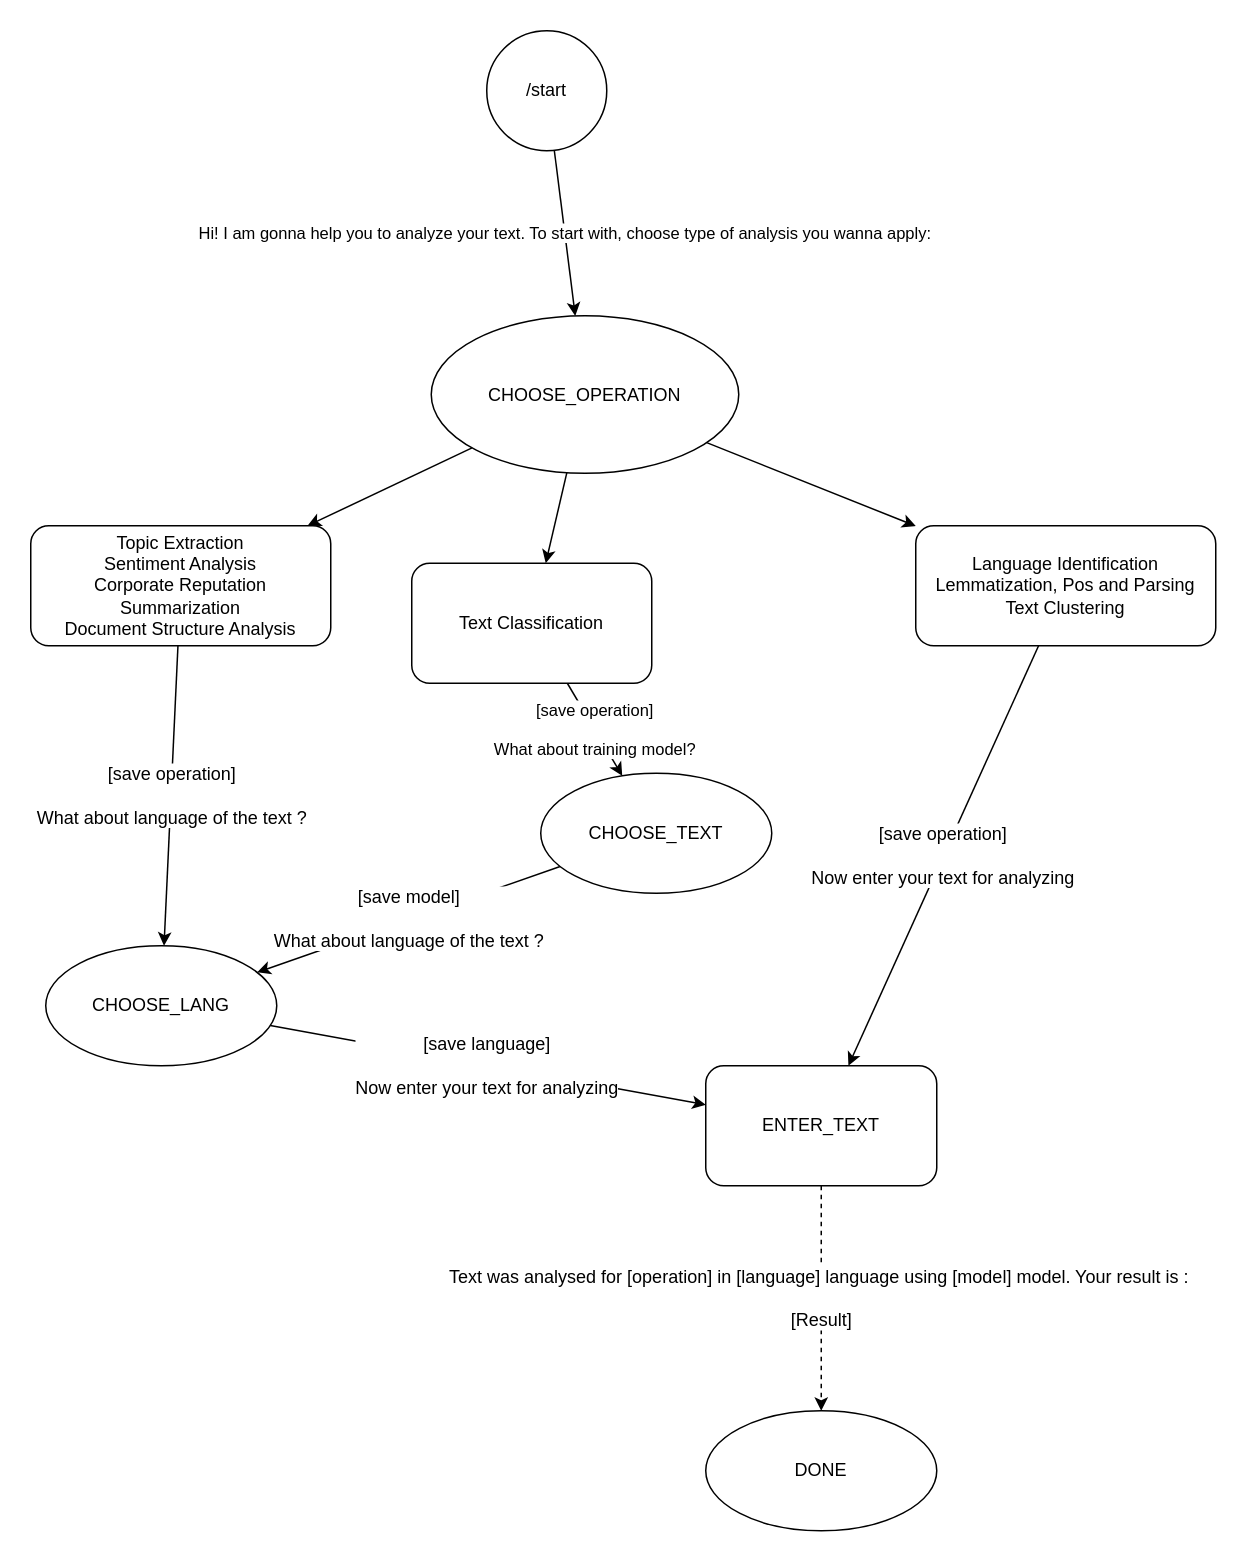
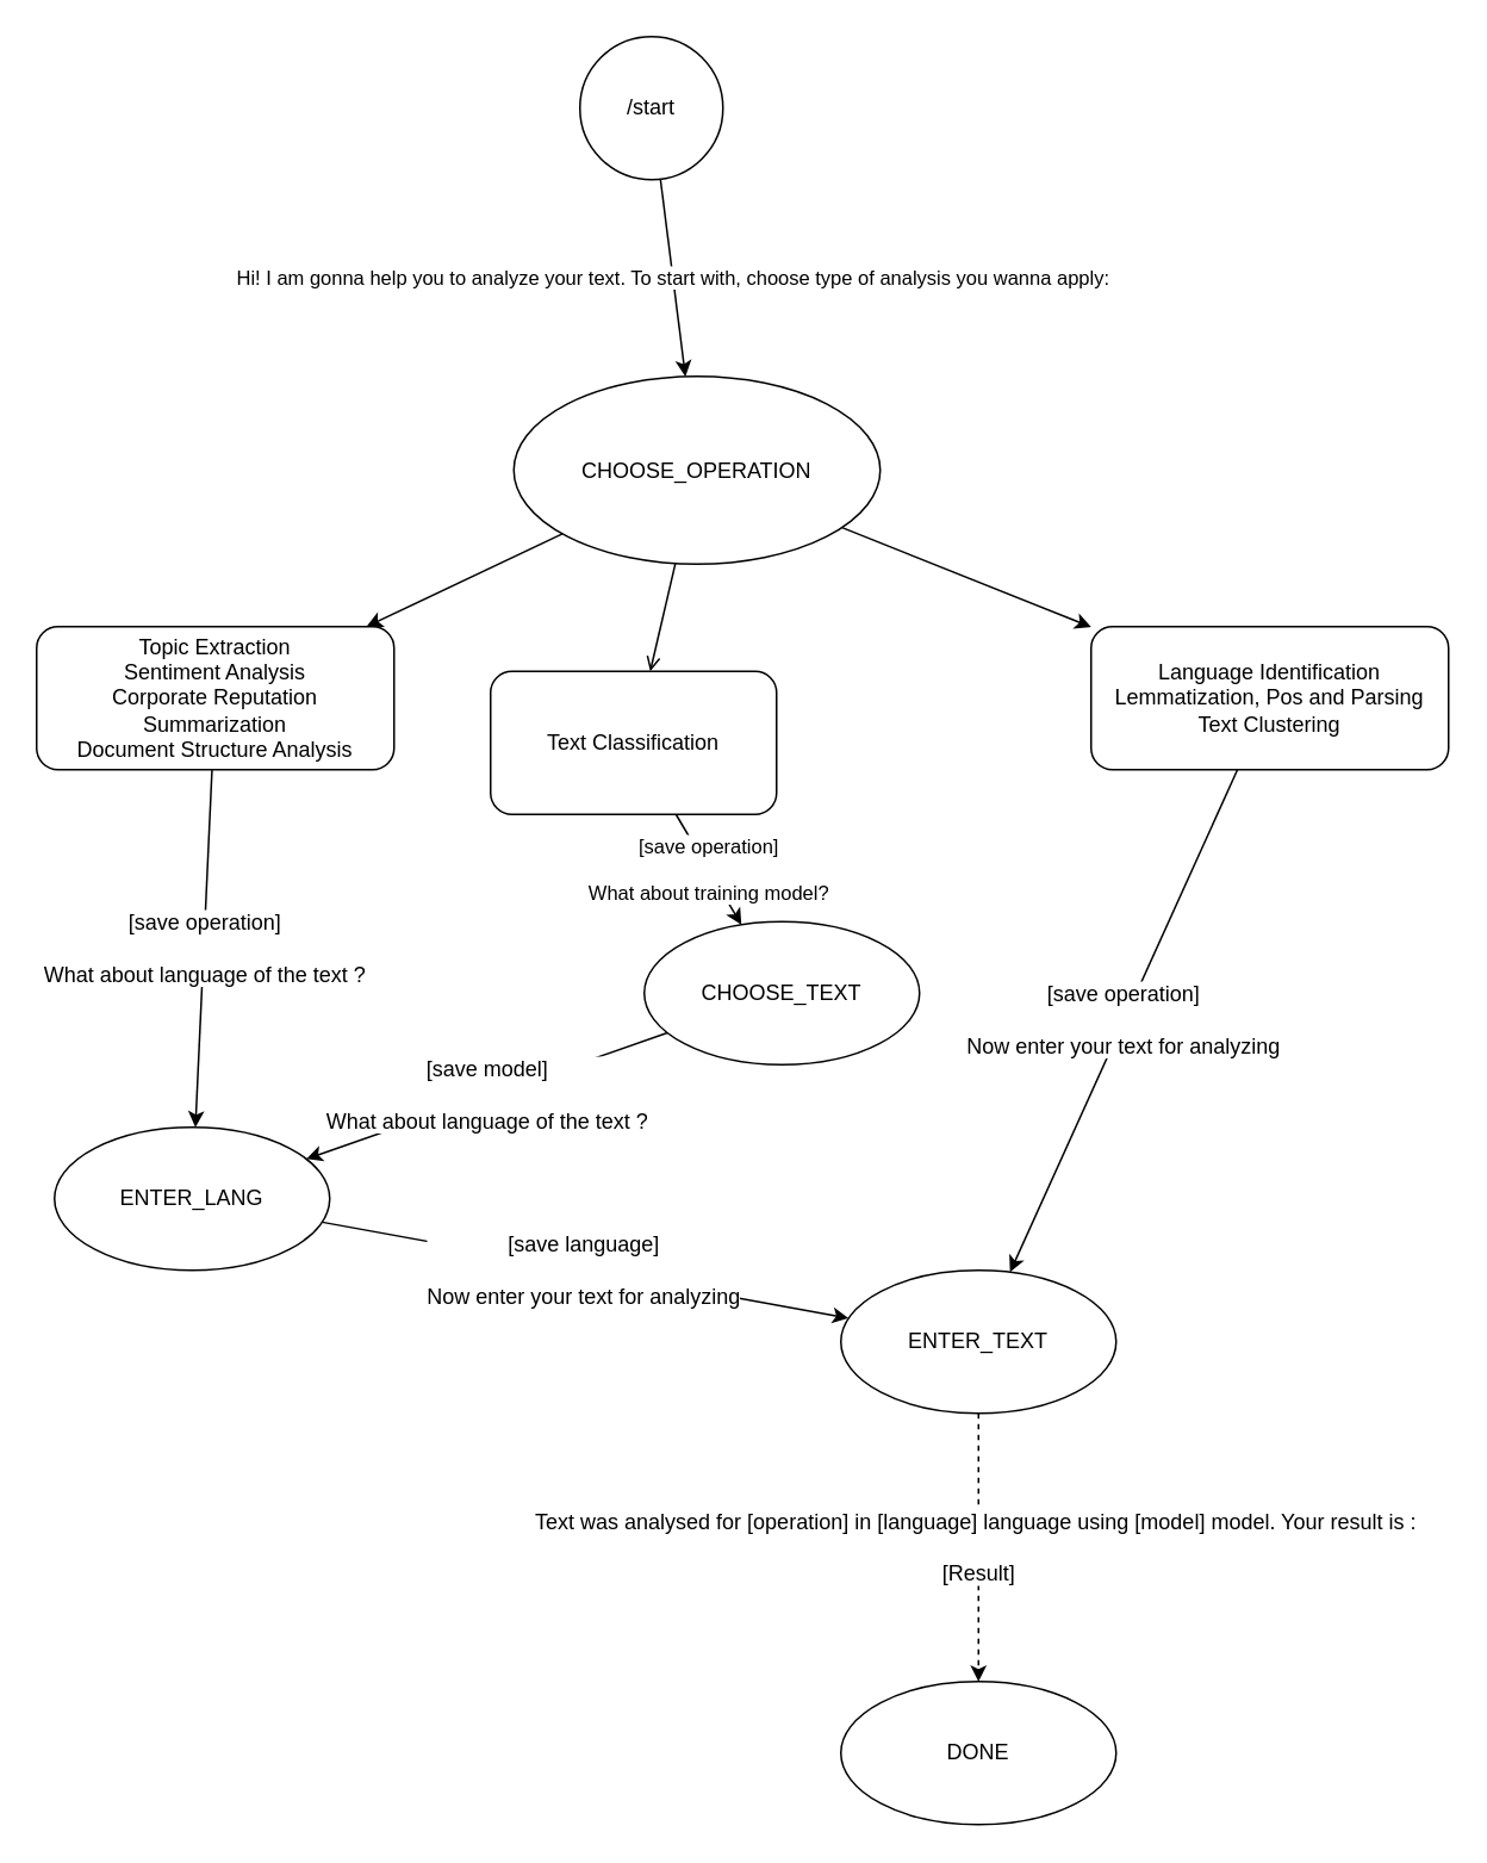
  <mxCell id="0" />
  <mxCell id="1" parent="0" />
  <mxCell id="2" value="Hi! I am gonna help you to analyze your text. To start with, choose type of analysis you wanna apply:" style="rounded=0;orthogonalLoop=1;jettySize=auto;html=1;" edge="1" parent="1" source="3" target="7"><mxGeometry relative="1" as="geometry"><mxPoint x="310" y="210" as="targetPoint" /></mxGeometry></mxCell>
  <mxCell id="3" value="/start" style="ellipse;whiteSpace=wrap;html=1;aspect=fixed;" vertex="1" parent="1"><mxGeometry x="324" y="20" width="80" height="80" as="geometry" /></mxCell>
- <mxCell id="4" value="" style="rounded=0;orthogonalLoop=1;jettySize=auto;html=1;" edge="1" parent="1" source="7" target="15"><mxGeometry relative="1" as="geometry" /></mxCell>
+ <mxCell id="4" value="" style="rounded=0;orthogonalLoop=1;jettySize=auto;html=1;endArrow=open;" edge="1" parent="1" source="7" target="15"><mxGeometry relative="1" as="geometry" /></mxCell>
  <mxCell id="5" style="rounded=0;orthogonalLoop=1;jettySize=auto;html=1;fontFamily=Helvetica;fontSize=12;fontColor=default;" edge="1" parent="1" source="7" target="18"><mxGeometry relative="1" as="geometry" /></mxCell>
  <mxCell id="6" style="rounded=0;orthogonalLoop=1;jettySize=auto;html=1;fontFamily=Helvetica;fontSize=12;fontColor=default;" edge="1" parent="1" source="7" target="17"><mxGeometry relative="1" as="geometry" /></mxCell>
  <mxCell id="7" value="CHOOSE_OPERATION" style="ellipse;whiteSpace=wrap;html=1;" vertex="1" parent="1"><mxGeometry x="287" y="210" width="205" height="105" as="geometry" /></mxCell>
  <mxCell id="8" value="[save language]&lt;br&gt;&lt;br&gt;Now enter your text for analyzing" style="rounded=0;orthogonalLoop=1;jettySize=auto;html=1;fontFamily=Helvetica;fontSize=12;fontColor=default;" edge="1" parent="1" source="9" target="12"><mxGeometry x="-0.004" relative="1" as="geometry"><mxPoint as="offset" /></mxGeometry></mxCell>
- <mxCell id="9" value="CHOOSE_LANG" style="ellipse;whiteSpace=wrap;html=1;" vertex="1" parent="1"><mxGeometry x="30" y="630" width="154" height="80" as="geometry" /></mxCell>
+ <mxCell id="9" value="ENTER_LANG" style="ellipse;whiteSpace=wrap;html=1;" vertex="1" parent="1"><mxGeometry x="30" y="630" width="154" height="80" as="geometry" /></mxCell>
  <mxCell id="10" value="CHOOSE_TEXT" style="ellipse;whiteSpace=wrap;html=1;" vertex="1" parent="1"><mxGeometry x="360" y="515" width="154" height="80" as="geometry" /></mxCell>
  <mxCell id="11" value="Text was analysed for [operation] in [language] language using [model] model. Your result is :&amp;nbsp;&lt;br&gt;&lt;br&gt;[Result]" style="rounded=0;orthogonalLoop=1;jettySize=auto;html=1;fontFamily=Helvetica;fontSize=12;fontColor=default;dashed=1;" edge="1" parent="1" source="12" target="13"><mxGeometry relative="1" as="geometry" /></mxCell>
- <mxCell id="12" value="ENTER_TEXT" style="whiteSpace=wrap;html=1;rounded=1;" vertex="1" parent="1"><mxGeometry x="470" y="710" width="154" height="80" as="geometry" /></mxCell>
+ <mxCell id="12" value="ENTER_TEXT" style="ellipse;whiteSpace=wrap;html=1;" vertex="1" parent="1"><mxGeometry x="470" y="710" width="154" height="80" as="geometry" /></mxCell>
  <mxCell id="13" value="DONE" style="ellipse;whiteSpace=wrap;html=1;" vertex="1" parent="1"><mxGeometry x="470" y="940" width="154" height="80" as="geometry" /></mxCell>
  <mxCell id="14" value="[save operation]&lt;br&gt;&lt;br&gt;What about training model?" style="rounded=0;orthogonalLoop=1;jettySize=auto;html=1;" edge="1" parent="1" source="15" target="10"><mxGeometry relative="1" as="geometry" /></mxCell>
  <mxCell id="15" value="Text Classification" style="rounded=1;whiteSpace=wrap;html=1;" vertex="1" parent="1"><mxGeometry x="274" y="375" width="160" height="80" as="geometry" /></mxCell>
  <mxCell id="16" value="[save operation]&lt;br&gt;&lt;br&gt;What about language of the text ?" style="rounded=0;orthogonalLoop=1;jettySize=auto;html=1;fontFamily=Helvetica;fontSize=12;fontColor=default;" edge="1" parent="1" source="17" target="9"><mxGeometry relative="1" as="geometry" /></mxCell>
  <mxCell id="17" value="Topic Extraction&lt;br&gt;Sentiment Analysis&lt;br&gt;Corporate Reputation&lt;br&gt;Summarization&lt;br&gt;Document Structure Analysis" style="rounded=1;whiteSpace=wrap;html=1;" vertex="1" parent="1"><mxGeometry x="20" y="350" width="200" height="80" as="geometry" /></mxCell>
  <mxCell id="18" value="Language Identification&lt;br&gt;Lemmatization, Pos and Parsing&lt;br&gt;Text Clustering" style="rounded=1;whiteSpace=wrap;html=1;strokeColor=default;fontFamily=Helvetica;fontSize=12;fontColor=default;fillColor=default;" vertex="1" parent="1"><mxGeometry x="610" y="350" width="200" height="80" as="geometry" /></mxCell>
  <mxCell id="19" value="[save model]&lt;br&gt;&lt;br&gt;What about language of the text ?" style="rounded=0;orthogonalLoop=1;jettySize=auto;html=1;fontFamily=Helvetica;fontSize=12;fontColor=default;" edge="1" parent="1" source="10" target="9"><mxGeometry relative="1" as="geometry"><mxPoint x="142" y="440" as="sourcePoint" /><mxPoint x="215" y="690" as="targetPoint" /></mxGeometry></mxCell>
  <mxCell id="20" value="[save operation]&lt;br&gt;&lt;br&gt;Now enter your text for analyzing" style="rounded=0;orthogonalLoop=1;jettySize=auto;html=1;fontFamily=Helvetica;fontSize=12;fontColor=default;" edge="1" parent="1" source="18" target="12"><mxGeometry relative="1" as="geometry"><mxPoint x="142" y="440" as="sourcePoint" /><mxPoint x="215" y="690" as="targetPoint" /></mxGeometry></mxCell>
